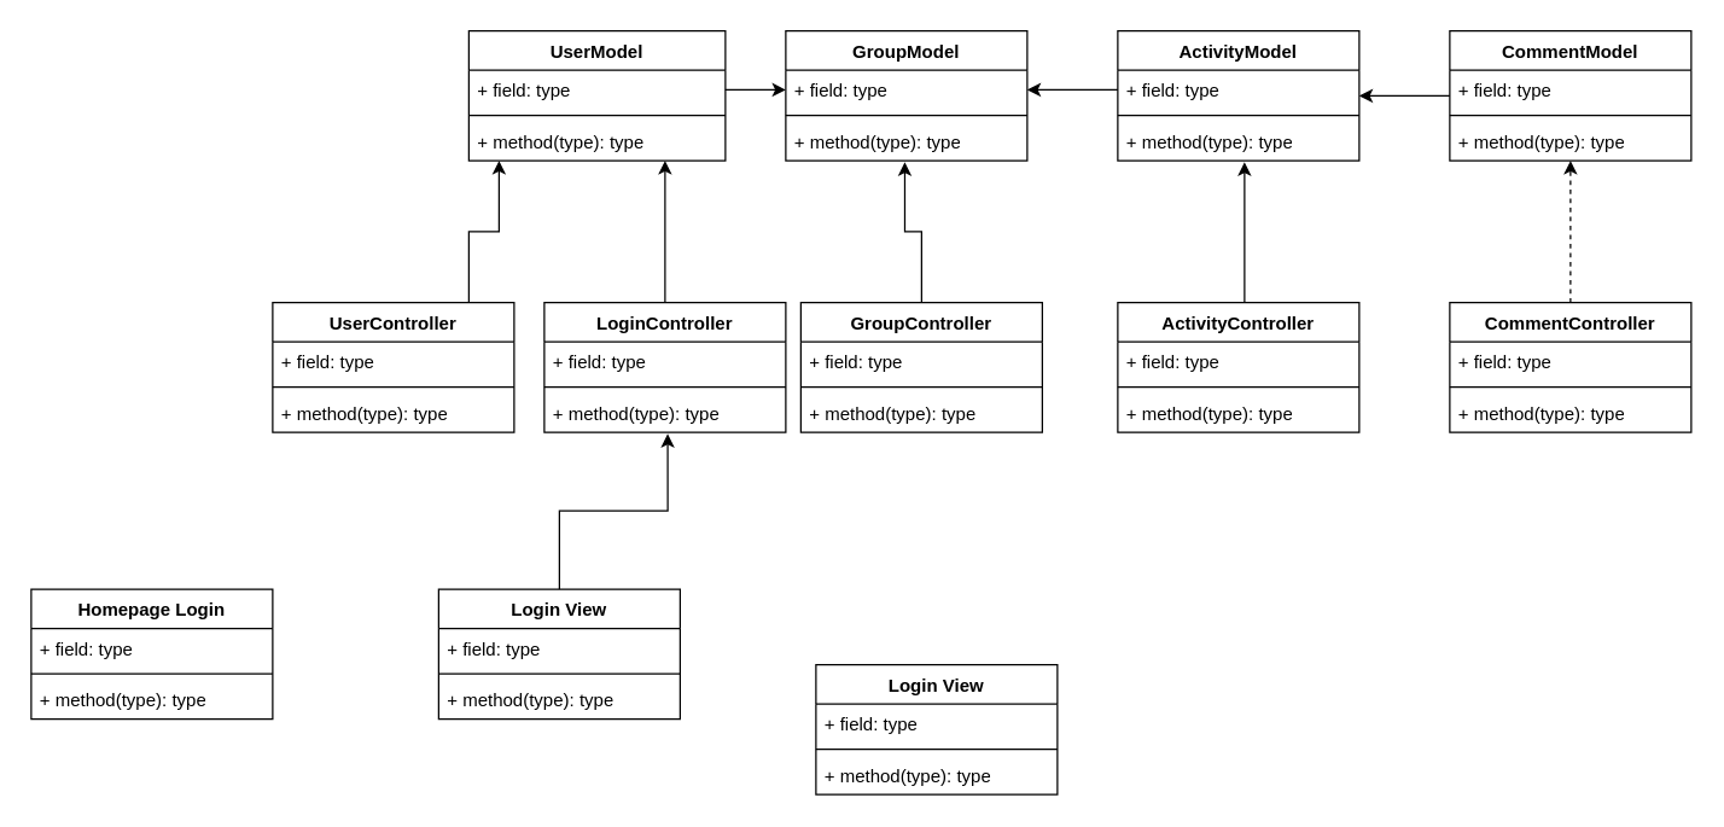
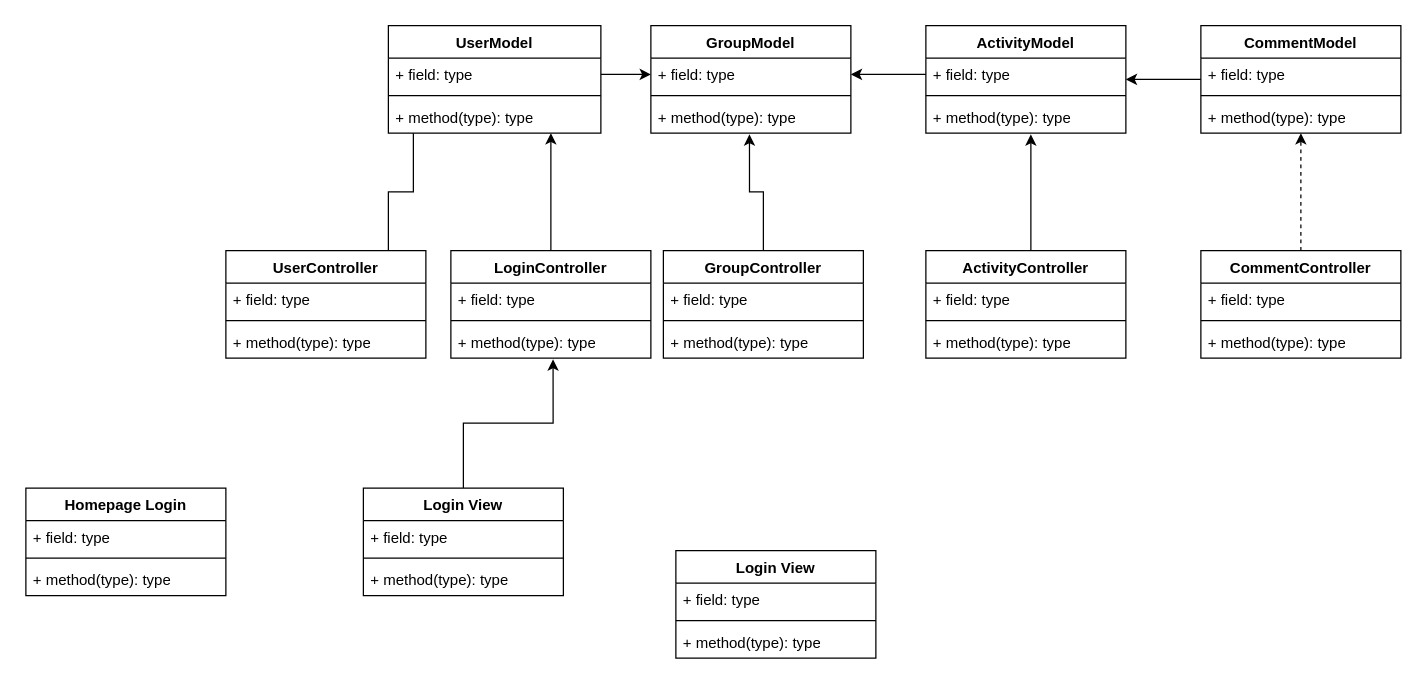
  <mxCell id="0" />
  <mxCell id="1" parent="0" />
- <mxCell id="2" style="edgeStyle=orthogonalEdgeStyle;rounded=0;orthogonalLoop=1;jettySize=auto;html=1;" edge="1" parent="1" source="20" target="4"><mxGeometry relative="1" as="geometry"><Array as="points"><mxPoint x="310" y="153" /><mxPoint x="330" y="153" /></Array></mxGeometry></mxCell>
+ <mxCell id="2" style="edgeStyle=orthogonalEdgeStyle;rounded=0;orthogonalLoop=1;jettySize=auto;html=1;endArrow=none;" edge="1" parent="1" source="20" target="4"><mxGeometry relative="1" as="geometry"><Array as="points"><mxPoint x="310" y="153" /><mxPoint x="330" y="153" /></Array></mxGeometry></mxCell>
  <mxCell id="3" style="edgeStyle=orthogonalEdgeStyle;rounded=0;orthogonalLoop=1;jettySize=auto;html=1;" edge="1" parent="1" source="24" target="4"><mxGeometry relative="1" as="geometry"><Array as="points"><mxPoint x="440" y="120" /><mxPoint x="440" y="120" /></Array></mxGeometry></mxCell>
  <mxCell id="4" value="UserModel" style="swimlane;fontStyle=1;align=center;verticalAlign=top;childLayout=stackLayout;horizontal=1;startSize=26;horizontalStack=0;resizeParent=1;resizeParentMax=0;resizeLast=0;collapsible=1;marginBottom=0;whiteSpace=wrap;html=1;" vertex="1" parent="1"><mxGeometry x="310" y="20" width="170" height="86" as="geometry" /></mxCell>
  <mxCell id="5" value="+ field: type" style="text;strokeColor=none;fillColor=none;align=left;verticalAlign=top;spacingLeft=4;spacingRight=4;overflow=hidden;rotatable=0;points=[[0,0.5],[1,0.5]];portConstraint=eastwest;whiteSpace=wrap;html=1;" vertex="1" parent="4"><mxGeometry y="26" width="170" height="26" as="geometry" /></mxCell>
  <mxCell id="6" value="" style="line;strokeWidth=1;fillColor=none;align=left;verticalAlign=middle;spacingTop=-1;spacingLeft=3;spacingRight=3;rotatable=0;labelPosition=right;points=[];portConstraint=eastwest;strokeColor=inherit;" vertex="1" parent="4"><mxGeometry y="52" width="170" height="8" as="geometry" /></mxCell>
  <mxCell id="7" value="+ method(type): type" style="text;strokeColor=none;fillColor=none;align=left;verticalAlign=top;spacingLeft=4;spacingRight=4;overflow=hidden;rotatable=0;points=[[0,0.5],[1,0.5]];portConstraint=eastwest;whiteSpace=wrap;html=1;" vertex="1" parent="4"><mxGeometry y="60" width="170" height="26" as="geometry" /></mxCell>
  <mxCell id="8" value="GroupModel" style="swimlane;fontStyle=1;align=center;verticalAlign=top;childLayout=stackLayout;horizontal=1;startSize=26;horizontalStack=0;resizeParent=1;resizeParentMax=0;resizeLast=0;collapsible=1;marginBottom=0;whiteSpace=wrap;html=1;" vertex="1" parent="1"><mxGeometry x="520" y="20" width="160" height="86" as="geometry" /></mxCell>
  <mxCell id="9" value="+ field: type" style="text;strokeColor=none;fillColor=none;align=left;verticalAlign=top;spacingLeft=4;spacingRight=4;overflow=hidden;rotatable=0;points=[[0,0.5],[1,0.5]];portConstraint=eastwest;whiteSpace=wrap;html=1;" vertex="1" parent="8"><mxGeometry y="26" width="160" height="26" as="geometry" /></mxCell>
  <mxCell id="10" value="" style="line;strokeWidth=1;fillColor=none;align=left;verticalAlign=middle;spacingTop=-1;spacingLeft=3;spacingRight=3;rotatable=0;labelPosition=right;points=[];portConstraint=eastwest;strokeColor=inherit;" vertex="1" parent="8"><mxGeometry y="52" width="160" height="8" as="geometry" /></mxCell>
  <mxCell id="11" value="+ method(type): type" style="text;strokeColor=none;fillColor=none;align=left;verticalAlign=top;spacingLeft=4;spacingRight=4;overflow=hidden;rotatable=0;points=[[0,0.5],[1,0.5]];portConstraint=eastwest;whiteSpace=wrap;html=1;" vertex="1" parent="8"><mxGeometry y="60" width="160" height="26" as="geometry" /></mxCell>
  <mxCell id="12" value="CommentModel" style="swimlane;fontStyle=1;align=center;verticalAlign=top;childLayout=stackLayout;horizontal=1;startSize=26;horizontalStack=0;resizeParent=1;resizeParentMax=0;resizeLast=0;collapsible=1;marginBottom=0;whiteSpace=wrap;html=1;" vertex="1" parent="1"><mxGeometry x="960" y="20" width="160" height="86" as="geometry" /></mxCell>
  <mxCell id="13" value="+ field: type" style="text;strokeColor=none;fillColor=none;align=left;verticalAlign=top;spacingLeft=4;spacingRight=4;overflow=hidden;rotatable=0;points=[[0,0.5],[1,0.5]];portConstraint=eastwest;whiteSpace=wrap;html=1;" vertex="1" parent="12"><mxGeometry y="26" width="160" height="26" as="geometry" /></mxCell>
  <mxCell id="14" value="" style="line;strokeWidth=1;fillColor=none;align=left;verticalAlign=middle;spacingTop=-1;spacingLeft=3;spacingRight=3;rotatable=0;labelPosition=right;points=[];portConstraint=eastwest;strokeColor=inherit;" vertex="1" parent="12"><mxGeometry y="52" width="160" height="8" as="geometry" /></mxCell>
  <mxCell id="15" value="+ method(type): type" style="text;strokeColor=none;fillColor=none;align=left;verticalAlign=top;spacingLeft=4;spacingRight=4;overflow=hidden;rotatable=0;points=[[0,0.5],[1,0.5]];portConstraint=eastwest;whiteSpace=wrap;html=1;" vertex="1" parent="12"><mxGeometry y="60" width="160" height="26" as="geometry" /></mxCell>
  <mxCell id="16" value="ActivityModel" style="swimlane;fontStyle=1;align=center;verticalAlign=top;childLayout=stackLayout;horizontal=1;startSize=26;horizontalStack=0;resizeParent=1;resizeParentMax=0;resizeLast=0;collapsible=1;marginBottom=0;whiteSpace=wrap;html=1;" vertex="1" parent="1"><mxGeometry x="740" y="20" width="160" height="86" as="geometry" /></mxCell>
  <mxCell id="17" value="+ field: type" style="text;strokeColor=none;fillColor=none;align=left;verticalAlign=top;spacingLeft=4;spacingRight=4;overflow=hidden;rotatable=0;points=[[0,0.5],[1,0.5]];portConstraint=eastwest;whiteSpace=wrap;html=1;" vertex="1" parent="16"><mxGeometry y="26" width="160" height="26" as="geometry" /></mxCell>
  <mxCell id="18" value="" style="line;strokeWidth=1;fillColor=none;align=left;verticalAlign=middle;spacingTop=-1;spacingLeft=3;spacingRight=3;rotatable=0;labelPosition=right;points=[];portConstraint=eastwest;strokeColor=inherit;" vertex="1" parent="16"><mxGeometry y="52" width="160" height="8" as="geometry" /></mxCell>
  <mxCell id="19" value="+ method(type): type" style="text;strokeColor=none;fillColor=none;align=left;verticalAlign=top;spacingLeft=4;spacingRight=4;overflow=hidden;rotatable=0;points=[[0,0.5],[1,0.5]];portConstraint=eastwest;whiteSpace=wrap;html=1;" vertex="1" parent="16"><mxGeometry y="60" width="160" height="26" as="geometry" /></mxCell>
  <mxCell id="20" value="UserController" style="swimlane;fontStyle=1;align=center;verticalAlign=top;childLayout=stackLayout;horizontal=1;startSize=26;horizontalStack=0;resizeParent=1;resizeParentMax=0;resizeLast=0;collapsible=1;marginBottom=0;whiteSpace=wrap;html=1;" vertex="1" parent="1"><mxGeometry x="180" y="200" width="160" height="86" as="geometry" /></mxCell>
  <mxCell id="21" value="+ field: type" style="text;strokeColor=none;fillColor=none;align=left;verticalAlign=top;spacingLeft=4;spacingRight=4;overflow=hidden;rotatable=0;points=[[0,0.5],[1,0.5]];portConstraint=eastwest;whiteSpace=wrap;html=1;" vertex="1" parent="20"><mxGeometry y="26" width="160" height="26" as="geometry" /></mxCell>
  <mxCell id="22" value="" style="line;strokeWidth=1;fillColor=none;align=left;verticalAlign=middle;spacingTop=-1;spacingLeft=3;spacingRight=3;rotatable=0;labelPosition=right;points=[];portConstraint=eastwest;strokeColor=inherit;" vertex="1" parent="20"><mxGeometry y="52" width="160" height="8" as="geometry" /></mxCell>
  <mxCell id="23" value="+ method(type): type" style="text;strokeColor=none;fillColor=none;align=left;verticalAlign=top;spacingLeft=4;spacingRight=4;overflow=hidden;rotatable=0;points=[[0,0.5],[1,0.5]];portConstraint=eastwest;whiteSpace=wrap;html=1;" vertex="1" parent="20"><mxGeometry y="60" width="160" height="26" as="geometry" /></mxCell>
  <mxCell id="24" value="LoginController" style="swimlane;fontStyle=1;align=center;verticalAlign=top;childLayout=stackLayout;horizontal=1;startSize=26;horizontalStack=0;resizeParent=1;resizeParentMax=0;resizeLast=0;collapsible=1;marginBottom=0;whiteSpace=wrap;html=1;" vertex="1" parent="1"><mxGeometry x="360" y="200" width="160" height="86" as="geometry" /></mxCell>
  <mxCell id="25" value="+ field: type" style="text;strokeColor=none;fillColor=none;align=left;verticalAlign=top;spacingLeft=4;spacingRight=4;overflow=hidden;rotatable=0;points=[[0,0.5],[1,0.5]];portConstraint=eastwest;whiteSpace=wrap;html=1;" vertex="1" parent="24"><mxGeometry y="26" width="160" height="26" as="geometry" /></mxCell>
  <mxCell id="26" value="" style="line;strokeWidth=1;fillColor=none;align=left;verticalAlign=middle;spacingTop=-1;spacingLeft=3;spacingRight=3;rotatable=0;labelPosition=right;points=[];portConstraint=eastwest;strokeColor=inherit;" vertex="1" parent="24"><mxGeometry y="52" width="160" height="8" as="geometry" /></mxCell>
  <mxCell id="27" value="+ method(type): type" style="text;strokeColor=none;fillColor=none;align=left;verticalAlign=top;spacingLeft=4;spacingRight=4;overflow=hidden;rotatable=0;points=[[0,0.5],[1,0.5]];portConstraint=eastwest;whiteSpace=wrap;html=1;" vertex="1" parent="24"><mxGeometry y="60" width="160" height="26" as="geometry" /></mxCell>
  <mxCell id="28" value="" style="edgeStyle=orthogonalEdgeStyle;rounded=0;orthogonalLoop=1;jettySize=auto;html=1;entryX=0.493;entryY=1.038;entryDx=0;entryDy=0;entryPerimeter=0;" edge="1" parent="1" source="29" target="11"><mxGeometry relative="1" as="geometry"><mxPoint x="610" y="110" as="targetPoint" /></mxGeometry></mxCell>
  <mxCell id="29" value="GroupController" style="swimlane;fontStyle=1;align=center;verticalAlign=top;childLayout=stackLayout;horizontal=1;startSize=26;horizontalStack=0;resizeParent=1;resizeParentMax=0;resizeLast=0;collapsible=1;marginBottom=0;whiteSpace=wrap;html=1;" vertex="1" parent="1"><mxGeometry x="530" y="200" width="160" height="86" as="geometry" /></mxCell>
  <mxCell id="30" value="+ field: type" style="text;strokeColor=none;fillColor=none;align=left;verticalAlign=top;spacingLeft=4;spacingRight=4;overflow=hidden;rotatable=0;points=[[0,0.5],[1,0.5]];portConstraint=eastwest;whiteSpace=wrap;html=1;" vertex="1" parent="29"><mxGeometry y="26" width="160" height="26" as="geometry" /></mxCell>
  <mxCell id="31" value="" style="line;strokeWidth=1;fillColor=none;align=left;verticalAlign=middle;spacingTop=-1;spacingLeft=3;spacingRight=3;rotatable=0;labelPosition=right;points=[];portConstraint=eastwest;strokeColor=inherit;" vertex="1" parent="29"><mxGeometry y="52" width="160" height="8" as="geometry" /></mxCell>
  <mxCell id="32" value="+ method(type): type" style="text;strokeColor=none;fillColor=none;align=left;verticalAlign=top;spacingLeft=4;spacingRight=4;overflow=hidden;rotatable=0;points=[[0,0.5],[1,0.5]];portConstraint=eastwest;whiteSpace=wrap;html=1;" vertex="1" parent="29"><mxGeometry y="60" width="160" height="26" as="geometry" /></mxCell>
  <mxCell id="33" value="ActivityController" style="swimlane;fontStyle=1;align=center;verticalAlign=top;childLayout=stackLayout;horizontal=1;startSize=26;horizontalStack=0;resizeParent=1;resizeParentMax=0;resizeLast=0;collapsible=1;marginBottom=0;whiteSpace=wrap;html=1;" vertex="1" parent="1"><mxGeometry x="740" y="200" width="160" height="86" as="geometry" /></mxCell>
  <mxCell id="34" value="+ field: type" style="text;strokeColor=none;fillColor=none;align=left;verticalAlign=top;spacingLeft=4;spacingRight=4;overflow=hidden;rotatable=0;points=[[0,0.5],[1,0.5]];portConstraint=eastwest;whiteSpace=wrap;html=1;" vertex="1" parent="33"><mxGeometry y="26" width="160" height="26" as="geometry" /></mxCell>
  <mxCell id="35" value="" style="line;strokeWidth=1;fillColor=none;align=left;verticalAlign=middle;spacingTop=-1;spacingLeft=3;spacingRight=3;rotatable=0;labelPosition=right;points=[];portConstraint=eastwest;strokeColor=inherit;" vertex="1" parent="33"><mxGeometry y="52" width="160" height="8" as="geometry" /></mxCell>
  <mxCell id="36" value="+ method(type): type" style="text;strokeColor=none;fillColor=none;align=left;verticalAlign=top;spacingLeft=4;spacingRight=4;overflow=hidden;rotatable=0;points=[[0,0.5],[1,0.5]];portConstraint=eastwest;whiteSpace=wrap;html=1;" vertex="1" parent="33"><mxGeometry y="60" width="160" height="26" as="geometry" /></mxCell>
  <mxCell id="37" style="edgeStyle=orthogonalEdgeStyle;rounded=0;orthogonalLoop=1;jettySize=auto;html=1;entryX=0.5;entryY=1;entryDx=0;entryDy=0;dashed=1;" edge="1" parent="1" source="38" target="12"><mxGeometry relative="1" as="geometry" /></mxCell>
  <mxCell id="38" value="CommentController" style="swimlane;fontStyle=1;align=center;verticalAlign=top;childLayout=stackLayout;horizontal=1;startSize=26;horizontalStack=0;resizeParent=1;resizeParentMax=0;resizeLast=0;collapsible=1;marginBottom=0;whiteSpace=wrap;html=1;" vertex="1" parent="1"><mxGeometry x="960" y="200" width="160" height="86" as="geometry" /></mxCell>
  <mxCell id="39" value="+ field: type" style="text;strokeColor=none;fillColor=none;align=left;verticalAlign=top;spacingLeft=4;spacingRight=4;overflow=hidden;rotatable=0;points=[[0,0.5],[1,0.5]];portConstraint=eastwest;whiteSpace=wrap;html=1;" vertex="1" parent="38"><mxGeometry y="26" width="160" height="26" as="geometry" /></mxCell>
  <mxCell id="40" value="" style="line;strokeWidth=1;fillColor=none;align=left;verticalAlign=middle;spacingTop=-1;spacingLeft=3;spacingRight=3;rotatable=0;labelPosition=right;points=[];portConstraint=eastwest;strokeColor=inherit;" vertex="1" parent="38"><mxGeometry y="52" width="160" height="8" as="geometry" /></mxCell>
  <mxCell id="41" value="+ method(type): type" style="text;strokeColor=none;fillColor=none;align=left;verticalAlign=top;spacingLeft=4;spacingRight=4;overflow=hidden;rotatable=0;points=[[0,0.5],[1,0.5]];portConstraint=eastwest;whiteSpace=wrap;html=1;" vertex="1" parent="38"><mxGeometry y="60" width="160" height="26" as="geometry" /></mxCell>
  <mxCell id="42" style="edgeStyle=orthogonalEdgeStyle;rounded=0;orthogonalLoop=1;jettySize=auto;html=1;" edge="1" parent="1" source="5" target="9"><mxGeometry relative="1" as="geometry" /></mxCell>
  <mxCell id="43" style="edgeStyle=orthogonalEdgeStyle;rounded=0;orthogonalLoop=1;jettySize=auto;html=1;entryX=1;entryY=0.5;entryDx=0;entryDy=0;" edge="1" parent="1" source="17" target="9"><mxGeometry relative="1" as="geometry" /></mxCell>
  <mxCell id="44" style="edgeStyle=orthogonalEdgeStyle;rounded=0;orthogonalLoop=1;jettySize=auto;html=1;entryX=1;entryY=0.654;entryDx=0;entryDy=0;entryPerimeter=0;" edge="1" parent="1" source="12" target="17"><mxGeometry relative="1" as="geometry" /></mxCell>
  <mxCell id="45" style="edgeStyle=orthogonalEdgeStyle;rounded=0;orthogonalLoop=1;jettySize=auto;html=1;entryX=0.525;entryY=1.038;entryDx=0;entryDy=0;entryPerimeter=0;" edge="1" parent="1" source="33" target="19"><mxGeometry relative="1" as="geometry"><Array as="points"><mxPoint x="824" y="160" /><mxPoint x="824" y="160" /></Array></mxGeometry></mxCell>
  <mxCell id="46" value="Homepage Login" style="swimlane;fontStyle=1;align=center;verticalAlign=top;childLayout=stackLayout;horizontal=1;startSize=26;horizontalStack=0;resizeParent=1;resizeParentMax=0;resizeLast=0;collapsible=1;marginBottom=0;whiteSpace=wrap;html=1;" vertex="1" parent="1"><mxGeometry x="20" y="390" width="160" height="86" as="geometry" /></mxCell>
  <mxCell id="47" value="+ field: type" style="text;strokeColor=none;fillColor=none;align=left;verticalAlign=top;spacingLeft=4;spacingRight=4;overflow=hidden;rotatable=0;points=[[0,0.5],[1,0.5]];portConstraint=eastwest;whiteSpace=wrap;html=1;" vertex="1" parent="46"><mxGeometry y="26" width="160" height="26" as="geometry" /></mxCell>
  <mxCell id="48" value="" style="line;strokeWidth=1;fillColor=none;align=left;verticalAlign=middle;spacingTop=-1;spacingLeft=3;spacingRight=3;rotatable=0;labelPosition=right;points=[];portConstraint=eastwest;strokeColor=inherit;" vertex="1" parent="46"><mxGeometry y="52" width="160" height="8" as="geometry" /></mxCell>
  <mxCell id="49" value="+ method(type): type" style="text;strokeColor=none;fillColor=none;align=left;verticalAlign=top;spacingLeft=4;spacingRight=4;overflow=hidden;rotatable=0;points=[[0,0.5],[1,0.5]];portConstraint=eastwest;whiteSpace=wrap;html=1;" vertex="1" parent="46"><mxGeometry y="60" width="160" height="26" as="geometry" /></mxCell>
  <mxCell id="50" style="edgeStyle=orthogonalEdgeStyle;rounded=0;orthogonalLoop=1;jettySize=auto;html=1;entryX=0.511;entryY=1.038;entryDx=0;entryDy=0;entryPerimeter=0;" edge="1" parent="1" source="51" target="27"><mxGeometry relative="1" as="geometry"><mxPoint x="440" y="290" as="targetPoint" /></mxGeometry></mxCell>
  <mxCell id="51" value="Login View" style="swimlane;fontStyle=1;align=center;verticalAlign=top;childLayout=stackLayout;horizontal=1;startSize=26;horizontalStack=0;resizeParent=1;resizeParentMax=0;resizeLast=0;collapsible=1;marginBottom=0;whiteSpace=wrap;html=1;" vertex="1" parent="1"><mxGeometry x="290" y="390" width="160" height="86" as="geometry" /></mxCell>
  <mxCell id="52" value="+ field: type" style="text;strokeColor=none;fillColor=none;align=left;verticalAlign=top;spacingLeft=4;spacingRight=4;overflow=hidden;rotatable=0;points=[[0,0.5],[1,0.5]];portConstraint=eastwest;whiteSpace=wrap;html=1;" vertex="1" parent="51"><mxGeometry y="26" width="160" height="26" as="geometry" /></mxCell>
  <mxCell id="53" value="" style="line;strokeWidth=1;fillColor=none;align=left;verticalAlign=middle;spacingTop=-1;spacingLeft=3;spacingRight=3;rotatable=0;labelPosition=right;points=[];portConstraint=eastwest;strokeColor=inherit;" vertex="1" parent="51"><mxGeometry y="52" width="160" height="8" as="geometry" /></mxCell>
  <mxCell id="54" value="+ method(type): type" style="text;strokeColor=none;fillColor=none;align=left;verticalAlign=top;spacingLeft=4;spacingRight=4;overflow=hidden;rotatable=0;points=[[0,0.5],[1,0.5]];portConstraint=eastwest;whiteSpace=wrap;html=1;" vertex="1" parent="51"><mxGeometry y="60" width="160" height="26" as="geometry" /></mxCell>
  <mxCell id="55" value="Login View" style="swimlane;fontStyle=1;align=center;verticalAlign=top;childLayout=stackLayout;horizontal=1;startSize=26;horizontalStack=0;resizeParent=1;resizeParentMax=0;resizeLast=0;collapsible=1;marginBottom=0;whiteSpace=wrap;html=1;" vertex="1" parent="1"><mxGeometry x="540" y="440" width="160" height="86" as="geometry" /></mxCell>
  <mxCell id="56" value="+ field: type" style="text;strokeColor=none;fillColor=none;align=left;verticalAlign=top;spacingLeft=4;spacingRight=4;overflow=hidden;rotatable=0;points=[[0,0.5],[1,0.5]];portConstraint=eastwest;whiteSpace=wrap;html=1;" vertex="1" parent="55"><mxGeometry y="26" width="160" height="26" as="geometry" /></mxCell>
  <mxCell id="57" value="" style="line;strokeWidth=1;fillColor=none;align=left;verticalAlign=middle;spacingTop=-1;spacingLeft=3;spacingRight=3;rotatable=0;labelPosition=right;points=[];portConstraint=eastwest;strokeColor=inherit;" vertex="1" parent="55"><mxGeometry y="52" width="160" height="8" as="geometry" /></mxCell>
  <mxCell id="58" value="+ method(type): type" style="text;strokeColor=none;fillColor=none;align=left;verticalAlign=top;spacingLeft=4;spacingRight=4;overflow=hidden;rotatable=0;points=[[0,0.5],[1,0.5]];portConstraint=eastwest;whiteSpace=wrap;html=1;" vertex="1" parent="55"><mxGeometry y="60" width="160" height="26" as="geometry" /></mxCell>
